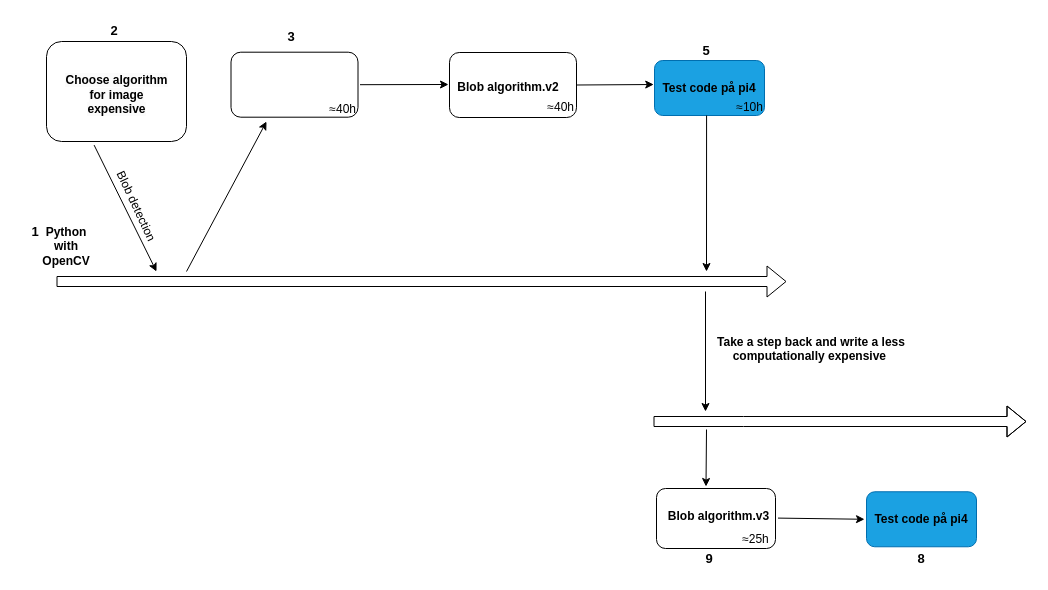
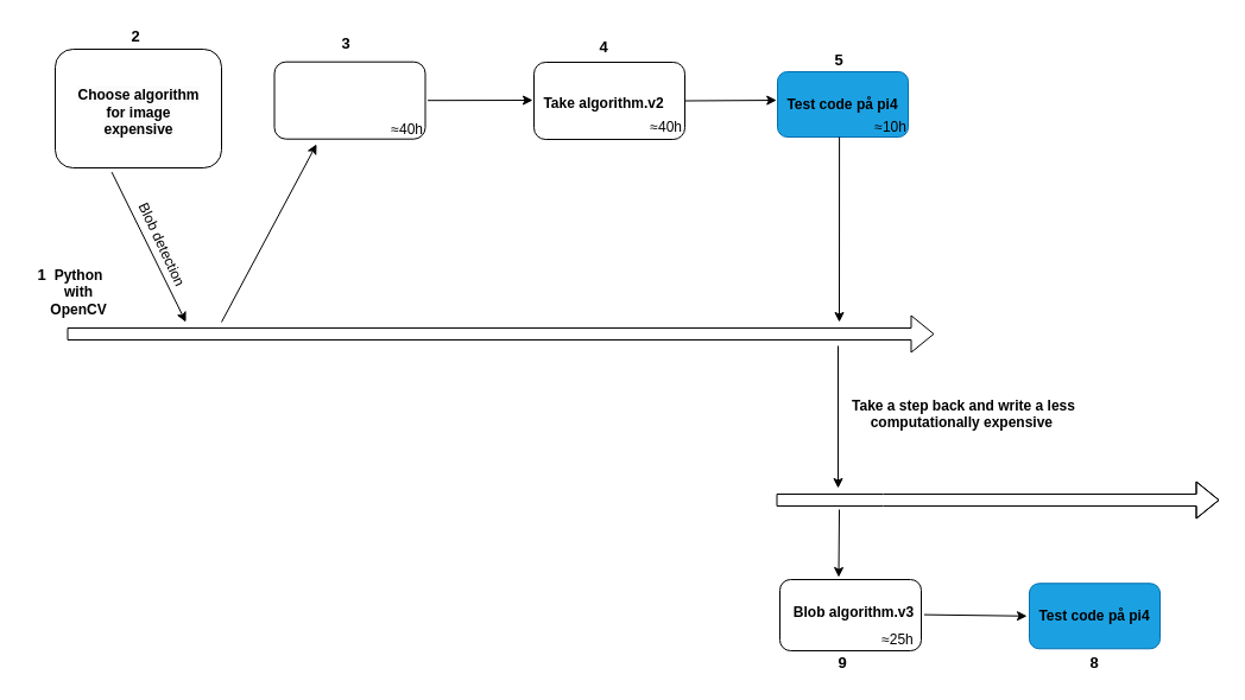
  <mxCell id="0" />
  <mxCell id="1" parent="0" />
  <mxCell id="2" value="" style="shape=flexArrow;endArrow=classic;html=1;rounded=0;" parent="1" edge="1"><mxGeometry width="50" height="50" relative="1" as="geometry"><mxPoint x="56" y="281" as="sourcePoint" /><mxPoint x="786" y="281" as="targetPoint" /></mxGeometry></mxCell>
  <mxCell id="3" value="" style="endArrow=classic;html=1;rounded=0;exitX=0.34;exitY=1.036;exitDx=0;exitDy=0;exitPerimeter=0;" parent="1" edge="1" source="18"><mxGeometry width="50" height="50" relative="1" as="geometry"><mxPoint x="101" y="161" as="sourcePoint" /><mxPoint x="156" y="271" as="targetPoint" /></mxGeometry></mxCell>
  <mxCell id="4" value="Blob detection" style="text;html=1;strokeColor=none;fillColor=none;align=center;verticalAlign=middle;whiteSpace=wrap;rounded=0;rotation=65;" parent="1" vertex="1"><mxGeometry x="86" y="191" width="100" height="30" as="geometry" /></mxCell>
  <mxCell id="5" value="" style="rounded=1;whiteSpace=wrap;html=1;" parent="1" vertex="1"><mxGeometry x="449" y="52" width="127" height="65" as="geometry" /></mxCell>
- <mxCell id="6" value="&lt;b&gt;Blob algorithm.v2&lt;/b&gt;" style="text;html=1;strokeColor=none;fillColor=none;align=center;verticalAlign=middle;whiteSpace=wrap;rounded=0;" parent="1" vertex="1"><mxGeometry x="448" y="57" width="120" height="60" as="geometry" /></mxCell>
+ <mxCell id="6" value="&lt;b&gt;Take algorithm.v2&lt;/b&gt;" style="text;html=1;strokeColor=none;fillColor=none;align=center;verticalAlign=middle;whiteSpace=wrap;rounded=0;" parent="1" vertex="1"><mxGeometry x="448" y="57" width="120" height="60" as="geometry" /></mxCell>
  <mxCell id="7" value="&lt;b&gt;Python with OpenCV&lt;/b&gt;" style="text;html=1;strokeColor=none;fillColor=none;align=center;verticalAlign=middle;whiteSpace=wrap;rounded=0;" parent="1" vertex="1"><mxGeometry x="36" y="231" width="60" height="30" as="geometry" /></mxCell>
  <mxCell id="8" value="&amp;nbsp;≈40h" style="text;html=1;strokeColor=none;fillColor=none;align=center;verticalAlign=middle;whiteSpace=wrap;rounded=0;rotation=0;" parent="1" vertex="1"><mxGeometry x="549" y="97" width="20" height="20" as="geometry" /></mxCell>
  <mxCell id="9" value="" style="rounded=1;whiteSpace=wrap;html=1;fillColor=#1ba1e2;fontColor=#ffffff;strokeColor=#006EAF;" parent="1" vertex="1"><mxGeometry x="654" y="60" width="110" height="55" as="geometry" /></mxCell>
  <mxCell id="10" value="&lt;b&gt;Test code på pi4&lt;/b&gt;" style="text;html=1;strokeColor=none;fillColor=none;align=center;verticalAlign=middle;whiteSpace=wrap;rounded=0;" parent="1" vertex="1"><mxGeometry x="654" y="72.5" width="110" height="30" as="geometry" /></mxCell>
  <mxCell id="11" value="&amp;nbsp;≈10h" style="text;html=1;strokeColor=none;fillColor=none;align=center;verticalAlign=middle;whiteSpace=wrap;rounded=0;rotation=0;" parent="1" vertex="1"><mxGeometry x="732" y="99.34" width="32" height="15" as="geometry" /></mxCell>
  <mxCell id="12" value="" style="shape=flexArrow;endArrow=classic;html=1;rounded=0;" parent="1" edge="1"><mxGeometry width="50" height="50" relative="1" as="geometry"><mxPoint x="653" y="421" as="sourcePoint" /><mxPoint x="1026" y="421" as="targetPoint" /><Array as="points"><mxPoint x="743" y="421" /></Array></mxGeometry></mxCell>
  <mxCell id="13" value="" style="endArrow=classic;html=1;rounded=0;" parent="1" edge="1"><mxGeometry width="50" height="50" relative="1" as="geometry"><mxPoint x="705" y="291" as="sourcePoint" /><mxPoint x="705" y="411" as="targetPoint" /></mxGeometry></mxCell>
  <mxCell id="14" value="&lt;b&gt;Take a step back and write a&amp;nbsp;less computationally expensive&amp;nbsp;&lt;br&gt;&lt;/b&gt;&amp;nbsp;" style="text;html=1;strokeColor=none;fillColor=none;align=center;verticalAlign=middle;whiteSpace=wrap;rounded=0;rotation=0;" parent="1" vertex="1"><mxGeometry x="706" y="331" width="210" height="50" as="geometry" /></mxCell>
  <mxCell id="15" value="" style="rounded=1;whiteSpace=wrap;html=1;" parent="1" vertex="1"><mxGeometry x="656" y="488" width="119" height="60" as="geometry" /></mxCell>
  <mxCell id="16" value="&lt;b&gt;Blob algorithm.v3&lt;/b&gt;" style="text;html=1;strokeColor=none;fillColor=none;align=center;verticalAlign=middle;whiteSpace=wrap;rounded=0;" parent="1" vertex="1"><mxGeometry x="661" y="500.78" width="115" height="30" as="geometry" /></mxCell>
  <mxCell id="17" value="≈25h" style="text;html=1;strokeColor=none;fillColor=none;align=center;verticalAlign=middle;whiteSpace=wrap;rounded=0;rotation=0;" parent="1" vertex="1"><mxGeometry x="733.5" y="530.78" width="42.5" height="17.22" as="geometry" /></mxCell>
  <mxCell id="18" value="" style="rounded=1;whiteSpace=wrap;html=1;" parent="1" vertex="1"><mxGeometry x="46" y="41" width="140" height="100" as="geometry" /></mxCell>
  <mxCell id="19" value="&lt;br&gt;&lt;b&gt;&lt;span style=&quot;color: rgb(0, 0, 0); font-family: Helvetica; font-size: 12px; font-style: normal; font-variant-ligatures: normal; font-variant-caps: normal; letter-spacing: normal; orphans: 2; text-align: center; text-indent: 0px; text-transform: none; widows: 2; word-spacing: 0px; -webkit-text-stroke-width: 0px; background-color: rgb(251, 251, 251); text-decoration-thickness: initial; text-decoration-style: initial; text-decoration-color: initial; float: none; display: inline !important;&quot;&gt;Choose algorithm for image expensive&lt;/span&gt;&lt;br&gt;&lt;/b&gt;" style="text;html=1;strokeColor=none;fillColor=none;align=center;verticalAlign=middle;whiteSpace=wrap;rounded=0;" parent="1" vertex="1"><mxGeometry x="58.5" y="72" width="115" height="30" as="geometry" /></mxCell>
  <mxCell id="20" style="edgeStyle=orthogonalEdgeStyle;rounded=0;orthogonalLoop=1;jettySize=auto;html=1;exitX=0.5;exitY=0;exitDx=0;exitDy=0;" parent="1" source="21" edge="1"><mxGeometry relative="1" as="geometry"><mxPoint x="920.739" y="490.997" as="targetPoint" /></mxGeometry></mxCell>
  <mxCell id="21" value="" style="rounded=1;whiteSpace=wrap;html=1;fillColor=#1ba1e2;fontColor=#ffffff;strokeColor=#006EAF;" parent="1" vertex="1"><mxGeometry x="866" y="491.28" width="110" height="55" as="geometry" /></mxCell>
  <mxCell id="22" value="&lt;b&gt;Test code på pi4&lt;/b&gt;" style="text;html=1;strokeColor=none;fillColor=none;align=center;verticalAlign=middle;whiteSpace=wrap;rounded=0;" parent="1" vertex="1"><mxGeometry x="866" y="503.78" width="110" height="30" as="geometry" /></mxCell>
  <mxCell id="23" value="&lt;b&gt;&lt;font style=&quot;font-size: 13px;&quot;&gt;1&lt;/font&gt;&lt;/b&gt;" style="text;html=1;strokeColor=none;fillColor=none;align=center;verticalAlign=middle;whiteSpace=wrap;rounded=0;" parent="1" vertex="1"><mxGeometry x="20" y="221" width="30" height="20" as="geometry" /></mxCell>
  <mxCell id="24" value="&lt;b&gt;&lt;font style=&quot;font-size: 13px;&quot;&gt;2&lt;/font&gt;&lt;/b&gt;" style="text;html=1;strokeColor=none;fillColor=none;align=center;verticalAlign=middle;whiteSpace=wrap;rounded=0;" parent="1" vertex="1"><mxGeometry x="99" y="20" width="30" height="20" as="geometry" /></mxCell>
  <mxCell id="25" value="&lt;b&gt;&lt;font style=&quot;font-size: 13px;&quot;&gt;3&lt;/font&gt;&lt;/b&gt;" style="text;html=1;strokeColor=none;fillColor=none;align=center;verticalAlign=middle;whiteSpace=wrap;rounded=0;" parent="1" vertex="1"><mxGeometry x="276" y="26" width="30" height="20" as="geometry" /></mxCell>
  <mxCell id="26" value="&lt;b&gt;&lt;font style=&quot;font-size: 13px;&quot;&gt;5&lt;/font&gt;&lt;/b&gt;" style="text;html=1;strokeColor=none;fillColor=none;align=center;verticalAlign=middle;whiteSpace=wrap;rounded=0;" parent="1" vertex="1"><mxGeometry x="691" y="40" width="30" height="20" as="geometry" /></mxCell>
  <mxCell id="27" value="&lt;b&gt;&lt;font style=&quot;font-size: 13px;&quot;&gt;9&lt;/font&gt;&lt;/b&gt;" style="text;html=1;strokeColor=none;fillColor=none;align=center;verticalAlign=middle;whiteSpace=wrap;rounded=0;" parent="1" vertex="1"><mxGeometry x="694" y="548" width="30" height="20" as="geometry" /></mxCell>
+ <mxCell id="28" value="&lt;b&gt;&lt;font style=&quot;font-size: 13px;&quot;&gt;4&lt;/font&gt;&lt;/b&gt;" style="text;html=1;strokeColor=none;fillColor=none;align=center;verticalAlign=middle;whiteSpace=wrap;rounded=0;" parent="1" vertex="1"><mxGeometry x="493" y="29" width="30" height="20" as="geometry" /></mxCell>
  <mxCell id="29" value="" style="endArrow=classic;html=1;rounded=0;" edge="1" parent="1"><mxGeometry width="50" height="50" relative="1" as="geometry"><mxPoint x="186" y="271" as="sourcePoint" /><mxPoint x="266" y="121" as="targetPoint" /><Array as="points" /></mxGeometry></mxCell>
  <mxCell id="30" value="&amp;nbsp;≈40h" style="text;html=1;strokeColor=none;fillColor=none;align=center;verticalAlign=middle;whiteSpace=wrap;rounded=0;rotation=0;" vertex="1" parent="1"><mxGeometry x="317" y="97" width="27.8" height="19.69" as="geometry" /></mxCell>
  <mxCell id="31" value="" style="endArrow=classic;html=1;rounded=0;exitX=1;exitY=0.5;exitDx=0;exitDy=0;" edge="1" parent="1"><mxGeometry width="50" height="50" relative="1" as="geometry"><mxPoint x="359.5" y="84.19" as="sourcePoint" /><mxPoint x="448" y="84" as="targetPoint" /></mxGeometry></mxCell>
  <mxCell id="32" value="" style="endArrow=classic;html=1;rounded=0;entryX=-0.007;entryY=0.384;entryDx=0;entryDy=0;entryPerimeter=0;exitX=1;exitY=0.5;exitDx=0;exitDy=0;" edge="1" parent="1" source="5" target="10"><mxGeometry width="50" height="50" relative="1" as="geometry"><mxPoint x="586" y="84" as="sourcePoint" /><mxPoint x="654" y="85" as="targetPoint" /></mxGeometry></mxCell>
  <mxCell id="33" value="" style="endArrow=classic;html=1;rounded=0;" edge="1" parent="1"><mxGeometry width="50" height="50" relative="1" as="geometry"><mxPoint x="706.08" y="115" as="sourcePoint" /><mxPoint x="706" y="271" as="targetPoint" /><Array as="points" /></mxGeometry></mxCell>
  <mxCell id="34" value="" style="endArrow=classic;html=1;rounded=0;entryX=0;entryY=0.5;entryDx=0;entryDy=0;" edge="1" parent="1"><mxGeometry width="50" height="50" relative="1" as="geometry"><mxPoint x="777.5" y="517.6" as="sourcePoint" /><mxPoint x="864" y="518.78" as="targetPoint" /></mxGeometry></mxCell>
  <mxCell id="35" value="" style="rounded=1;whiteSpace=wrap;html=1;" vertex="1" parent="1"><mxGeometry x="230.5" y="51.69" width="127" height="65" as="geometry" /></mxCell>
  <mxCell id="36" value="&amp;nbsp;≈40h" style="text;html=1;strokeColor=none;fillColor=none;align=center;verticalAlign=middle;whiteSpace=wrap;rounded=0;rotation=0;" vertex="1" parent="1"><mxGeometry x="331" y="99.34" width="20" height="20" as="geometry" /></mxCell>
  <mxCell id="37" value="" style="endArrow=classic;html=1;rounded=0;entryX=0.5;entryY=0;entryDx=0;entryDy=0;" edge="1" parent="1"><mxGeometry width="50" height="50" relative="1" as="geometry"><mxPoint x="706" y="429" as="sourcePoint" /><mxPoint x="705.5" y="486" as="targetPoint" /></mxGeometry></mxCell>
  <mxCell id="38" value="&lt;b&gt;&lt;font style=&quot;font-size: 13px;&quot;&gt;8&lt;/font&gt;&lt;/b&gt;" style="text;html=1;strokeColor=none;fillColor=none;align=center;verticalAlign=middle;whiteSpace=wrap;rounded=0;" vertex="1" parent="1"><mxGeometry x="906" y="548" width="30" height="20" as="geometry" /></mxCell>
